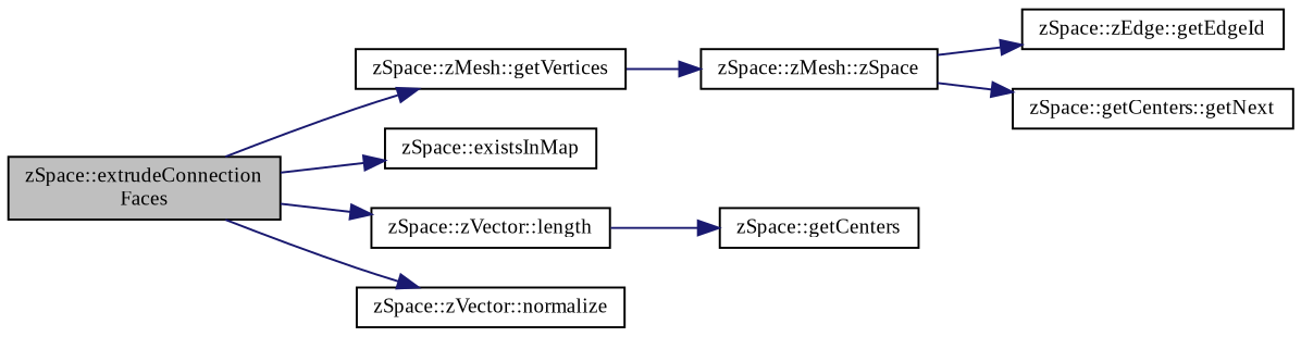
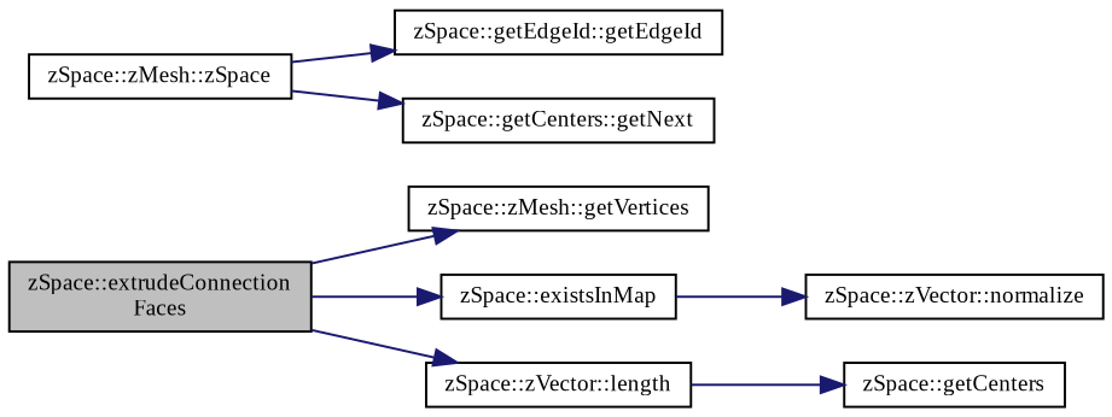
  digraph {
    fontname="Liberation Serif"
    rankdir=LR
    node [color=black fillcolor=white fontname="Liberation Serif" fontsize=10 shape=record style=filled]
    edge [color=midnightblue fontname="Liberation Serif" fontsize=10 labelfontname=Helvetica labelfontsize=10 style=solid]
    n1 [fillcolor=grey75 fontcolor=black height=0.2 label="zSpace::extrudeConnection\lFaces" width=0.4]
    n2 [height=0.2 label="zSpace::zMesh::getVertices" width=0.4]
    n3 [height=0.2 label="zSpace::existsInMap" width=0.4]
    n4 [height=0.2 label="zSpace::zVector::length" width=0.4]
    n5 [height=0.2 label="zSpace::zVector::normalize" width=0.4]
    n6 [height=0.2 label="zSpace::getCenters" width=0.4]
    n7 [height=0.2 label="zSpace::zMesh::zSpace" width=0.4]
-   n8 [height=0.2 label="zSpace::zEdge::getEdgeId" width=0.4]
+   n8 [height=0.2 label="zSpace::getEdgeId::getEdgeId" width=0.4]
    n9 [height=0.2 label="zSpace::getCenters::getNext" width=0.4]
    n1 -> n2
    n1 -> n3
    n1 -> n4
-   n1 -> n5
-   n2 -> n7
+   n3 -> n5
    n4 -> n6
    n7 -> n8
    n7 -> n9
  }
